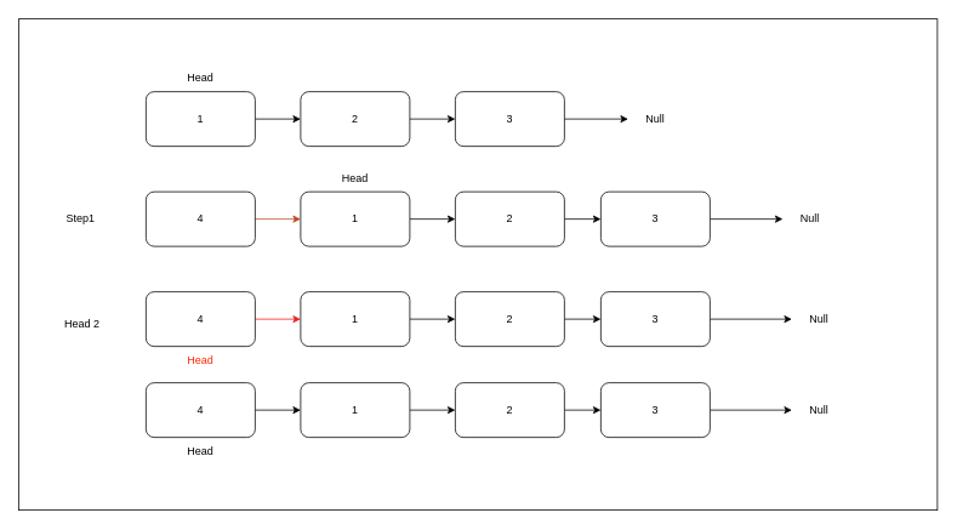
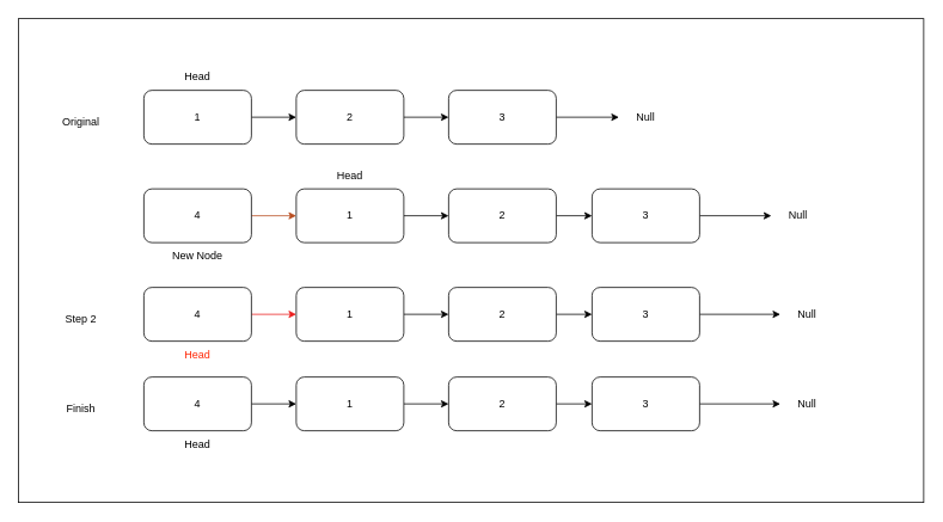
  <mxCell id="0" />
  <mxCell id="1" parent="0" />
  <mxCell id="2" value="" style="rounded=0;whiteSpace=wrap;html=1;" vertex="1" parent="1"><mxGeometry x="20" y="20" width="1010" height="540" as="geometry" /></mxCell>
  <mxCell id="3" style="edgeStyle=orthogonalEdgeStyle;rounded=0;orthogonalLoop=1;jettySize=auto;html=1;exitX=1;exitY=0.5;exitDx=0;exitDy=0;entryX=0;entryY=0.5;entryDx=0;entryDy=0;" edge="1" parent="1" source="4" target="6"><mxGeometry relative="1" as="geometry" /></mxCell>
  <mxCell id="4" value="1" style="rounded=1;whiteSpace=wrap;html=1;" vertex="1" parent="1"><mxGeometry x="160" y="100" width="120" height="60" as="geometry" /></mxCell>
  <mxCell id="5" style="edgeStyle=orthogonalEdgeStyle;rounded=0;orthogonalLoop=1;jettySize=auto;html=1;exitX=1;exitY=0.5;exitDx=0;exitDy=0;entryX=0;entryY=0.5;entryDx=0;entryDy=0;" edge="1" parent="1" source="6" target="8"><mxGeometry relative="1" as="geometry" /></mxCell>
  <mxCell id="6" value="2" style="rounded=1;whiteSpace=wrap;html=1;" vertex="1" parent="1"><mxGeometry x="330" y="100" width="120" height="60" as="geometry" /></mxCell>
  <mxCell id="7" style="edgeStyle=orthogonalEdgeStyle;rounded=0;orthogonalLoop=1;jettySize=auto;html=1;exitX=1;exitY=0.5;exitDx=0;exitDy=0;" edge="1" parent="1" source="8" target="37"><mxGeometry relative="1" as="geometry" /></mxCell>
  <mxCell id="8" value="3" style="rounded=1;whiteSpace=wrap;html=1;" vertex="1" parent="1"><mxGeometry x="500" y="100" width="120" height="60" as="geometry" /></mxCell>
  <mxCell id="9" style="edgeStyle=orthogonalEdgeStyle;rounded=0;orthogonalLoop=1;jettySize=auto;html=1;exitX=1;exitY=0.5;exitDx=0;exitDy=0;entryX=0;entryY=0.5;entryDx=0;entryDy=0;fillColor=#f8cecc;strokeColor=#B84D1F;" edge="1" parent="1" source="10" target="12"><mxGeometry relative="1" as="geometry" /></mxCell>
  <mxCell id="10" value="4" style="rounded=1;whiteSpace=wrap;html=1;" vertex="1" parent="1"><mxGeometry x="160" y="210" width="120" height="60" as="geometry" /></mxCell>
  <mxCell id="11" style="edgeStyle=orthogonalEdgeStyle;rounded=0;orthogonalLoop=1;jettySize=auto;html=1;exitX=1;exitY=0.5;exitDx=0;exitDy=0;entryX=0;entryY=0.5;entryDx=0;entryDy=0;" edge="1" parent="1" source="12" target="14"><mxGeometry relative="1" as="geometry" /></mxCell>
  <mxCell id="12" value="1" style="rounded=1;whiteSpace=wrap;html=1;" vertex="1" parent="1"><mxGeometry x="330" y="210" width="120" height="60" as="geometry" /></mxCell>
  <mxCell id="13" style="edgeStyle=orthogonalEdgeStyle;rounded=0;orthogonalLoop=1;jettySize=auto;html=1;exitX=1;exitY=0.5;exitDx=0;exitDy=0;entryX=0;entryY=0.5;entryDx=0;entryDy=0;" edge="1" parent="1" source="14" target="16"><mxGeometry relative="1" as="geometry" /></mxCell>
  <mxCell id="14" value="2" style="rounded=1;whiteSpace=wrap;html=1;" vertex="1" parent="1"><mxGeometry x="500" y="210" width="120" height="60" as="geometry" /></mxCell>
  <mxCell id="15" style="edgeStyle=orthogonalEdgeStyle;rounded=0;orthogonalLoop=1;jettySize=auto;html=1;exitX=1;exitY=0.5;exitDx=0;exitDy=0;" edge="1" parent="1" source="16" target="38"><mxGeometry relative="1" as="geometry" /></mxCell>
  <mxCell id="16" value="3" style="rounded=1;whiteSpace=wrap;html=1;" vertex="1" parent="1"><mxGeometry x="660" y="210" width="120" height="60" as="geometry" /></mxCell>
  <mxCell id="17" style="edgeStyle=orthogonalEdgeStyle;rounded=0;orthogonalLoop=1;jettySize=auto;html=1;exitX=1;exitY=0.5;exitDx=0;exitDy=0;entryX=0;entryY=0.5;entryDx=0;entryDy=0;strokeColor=#eb1e1e;" edge="1" parent="1" source="18" target="20"><mxGeometry relative="1" as="geometry" /></mxCell>
  <mxCell id="18" value="4" style="rounded=1;whiteSpace=wrap;html=1;" vertex="1" parent="1"><mxGeometry x="160" y="320" width="120" height="60" as="geometry" /></mxCell>
  <mxCell id="19" style="edgeStyle=orthogonalEdgeStyle;rounded=0;orthogonalLoop=1;jettySize=auto;html=1;exitX=1;exitY=0.5;exitDx=0;exitDy=0;entryX=0;entryY=0.5;entryDx=0;entryDy=0;" edge="1" parent="1" source="20" target="22"><mxGeometry relative="1" as="geometry" /></mxCell>
  <mxCell id="20" value="1" style="rounded=1;whiteSpace=wrap;html=1;" vertex="1" parent="1"><mxGeometry x="330" y="320" width="120" height="60" as="geometry" /></mxCell>
  <mxCell id="21" style="edgeStyle=orthogonalEdgeStyle;rounded=0;orthogonalLoop=1;jettySize=auto;html=1;exitX=1;exitY=0.5;exitDx=0;exitDy=0;entryX=0;entryY=0.5;entryDx=0;entryDy=0;" edge="1" parent="1" source="22" target="24"><mxGeometry relative="1" as="geometry" /></mxCell>
  <mxCell id="22" value="2" style="rounded=1;whiteSpace=wrap;html=1;" vertex="1" parent="1"><mxGeometry x="500" y="320" width="120" height="60" as="geometry" /></mxCell>
  <mxCell id="23" style="edgeStyle=orthogonalEdgeStyle;rounded=0;orthogonalLoop=1;jettySize=auto;html=1;exitX=1;exitY=0.5;exitDx=0;exitDy=0;" edge="1" parent="1" source="24" target="39"><mxGeometry relative="1" as="geometry" /></mxCell>
  <mxCell id="24" value="3" style="rounded=1;whiteSpace=wrap;html=1;" vertex="1" parent="1"><mxGeometry x="660" y="320" width="120" height="60" as="geometry" /></mxCell>
  <mxCell id="25" style="edgeStyle=orthogonalEdgeStyle;rounded=0;orthogonalLoop=1;jettySize=auto;html=1;exitX=1;exitY=0.5;exitDx=0;exitDy=0;entryX=0;entryY=0.5;entryDx=0;entryDy=0;" edge="1" parent="1" source="26" target="28"><mxGeometry relative="1" as="geometry" /></mxCell>
  <mxCell id="26" value="4" style="rounded=1;whiteSpace=wrap;html=1;" vertex="1" parent="1"><mxGeometry x="160" y="420" width="120" height="60" as="geometry" /></mxCell>
  <mxCell id="27" style="edgeStyle=orthogonalEdgeStyle;rounded=0;orthogonalLoop=1;jettySize=auto;html=1;exitX=1;exitY=0.5;exitDx=0;exitDy=0;entryX=0;entryY=0.5;entryDx=0;entryDy=0;" edge="1" parent="1" source="28" target="30"><mxGeometry relative="1" as="geometry" /></mxCell>
  <mxCell id="28" value="1" style="rounded=1;whiteSpace=wrap;html=1;" vertex="1" parent="1"><mxGeometry x="330" y="420" width="120" height="60" as="geometry" /></mxCell>
  <mxCell id="29" style="edgeStyle=orthogonalEdgeStyle;rounded=0;orthogonalLoop=1;jettySize=auto;html=1;exitX=1;exitY=0.5;exitDx=0;exitDy=0;entryX=0;entryY=0.5;entryDx=0;entryDy=0;" edge="1" parent="1" source="30" target="32"><mxGeometry relative="1" as="geometry" /></mxCell>
  <mxCell id="30" value="2" style="rounded=1;whiteSpace=wrap;html=1;" vertex="1" parent="1"><mxGeometry x="500" y="420" width="120" height="60" as="geometry" /></mxCell>
  <mxCell id="31" style="edgeStyle=orthogonalEdgeStyle;rounded=0;orthogonalLoop=1;jettySize=auto;html=1;exitX=1;exitY=0.5;exitDx=0;exitDy=0;" edge="1" parent="1" source="32" target="40"><mxGeometry relative="1" as="geometry" /></mxCell>
  <mxCell id="32" value="3" style="rounded=1;whiteSpace=wrap;html=1;" vertex="1" parent="1"><mxGeometry x="660" y="420" width="120" height="60" as="geometry" /></mxCell>
- <mxCell id="34" value="Step1&amp;nbsp;" style="text;html=1;strokeColor=none;fillColor=none;align=center;verticalAlign=middle;whiteSpace=wrap;rounded=0;" vertex="1" parent="1"><mxGeometry x="60" y="225" width="60" height="30" as="geometry" /></mxCell>
- <mxCell id="35" value="Head 2" style="text;html=1;strokeColor=none;fillColor=none;align=center;verticalAlign=middle;whiteSpace=wrap;rounded=0;" vertex="1" parent="1"><mxGeometry x="60" y="340" width="60" height="30" as="geometry" /></mxCell>
+ <mxCell id="33" value="Original" style="text;html=1;strokeColor=none;fillColor=none;align=center;verticalAlign=middle;whiteSpace=wrap;rounded=0;" vertex="1" parent="1"><mxGeometry x="60" y="120" width="60" height="30" as="geometry" /></mxCell>
+ <mxCell id="35" value="Step 2" style="text;html=1;strokeColor=none;fillColor=none;align=center;verticalAlign=middle;whiteSpace=wrap;rounded=0;" vertex="1" parent="1"><mxGeometry x="60" y="340" width="60" height="30" as="geometry" /></mxCell>
+ <mxCell id="36" value="Finish" style="text;html=1;strokeColor=none;fillColor=none;align=center;verticalAlign=middle;whiteSpace=wrap;rounded=0;" vertex="1" parent="1"><mxGeometry x="60" y="440" width="60" height="30" as="geometry" /></mxCell>
  <mxCell id="37" value="Null" style="text;html=1;strokeColor=none;fillColor=none;align=center;verticalAlign=middle;whiteSpace=wrap;rounded=0;" vertex="1" parent="1"><mxGeometry x="690" y="115" width="60" height="30" as="geometry" /></mxCell>
  <mxCell id="38" value="Null" style="text;html=1;strokeColor=none;fillColor=none;align=center;verticalAlign=middle;whiteSpace=wrap;rounded=0;" vertex="1" parent="1"><mxGeometry x="860" y="225" width="60" height="30" as="geometry" /></mxCell>
  <mxCell id="39" value="Null" style="text;html=1;strokeColor=none;fillColor=none;align=center;verticalAlign=middle;whiteSpace=wrap;rounded=0;" vertex="1" parent="1"><mxGeometry x="870" y="335" width="60" height="30" as="geometry" /></mxCell>
  <mxCell id="40" value="Null" style="text;html=1;strokeColor=none;fillColor=none;align=center;verticalAlign=middle;whiteSpace=wrap;rounded=0;" vertex="1" parent="1"><mxGeometry x="870" y="435" width="60" height="30" as="geometry" /></mxCell>
+ <mxCell id="41" value="New Node" style="text;html=1;strokeColor=none;fillColor=none;align=center;verticalAlign=middle;whiteSpace=wrap;rounded=0;" vertex="1" parent="1"><mxGeometry x="190" y="270" width="60" height="30" as="geometry" /></mxCell>
  <mxCell id="42" value="Head" style="text;html=1;strokeColor=none;fillColor=none;align=center;verticalAlign=middle;whiteSpace=wrap;rounded=0;" vertex="1" parent="1"><mxGeometry x="360" y="180" width="60" height="30" as="geometry" /></mxCell>
  <mxCell id="43" value="Head" style="text;html=1;align=center;verticalAlign=middle;whiteSpace=wrap;rounded=0;fontColor=#FF2605;" vertex="1" parent="1"><mxGeometry x="190" y="380" width="60" height="30" as="geometry" /></mxCell>
  <mxCell id="44" value="Head" style="text;html=1;strokeColor=none;fillColor=none;align=center;verticalAlign=middle;whiteSpace=wrap;rounded=0;" vertex="1" parent="1"><mxGeometry x="190" y="480" width="60" height="30" as="geometry" /></mxCell>
  <mxCell id="45" value="Head" style="text;html=1;strokeColor=none;fillColor=none;align=center;verticalAlign=middle;whiteSpace=wrap;rounded=0;" vertex="1" parent="1"><mxGeometry x="190" y="70" width="60" height="30" as="geometry" /></mxCell>
